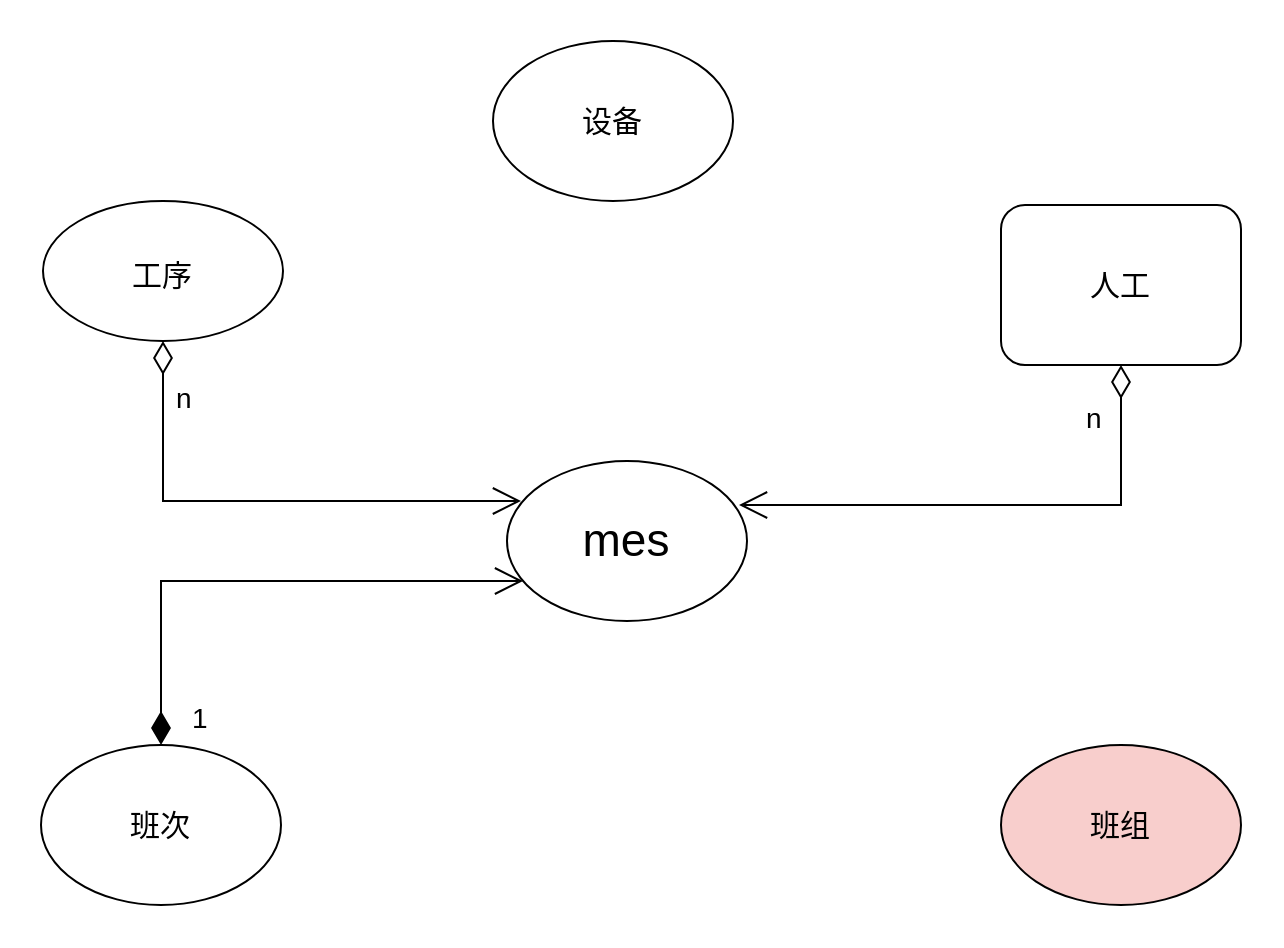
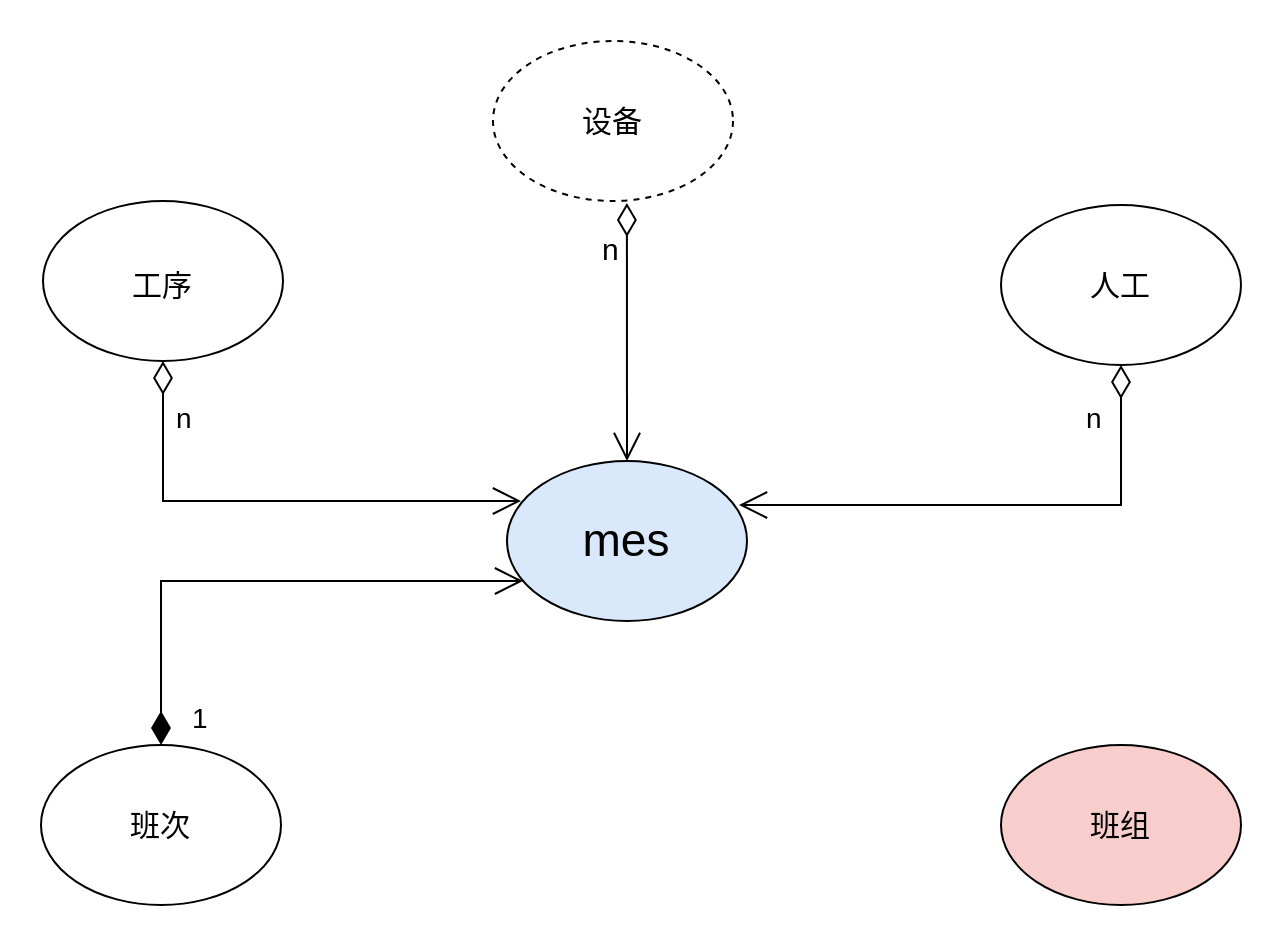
  <mxCell id="0" />
  <mxCell id="1" parent="0" />
- <mxCell id="2" value="&lt;font style=&quot;font-size: 23px;&quot;&gt;mes&lt;/font&gt;" style="ellipse;whiteSpace=wrap;html=1;" parent="1" vertex="1"><mxGeometry x="253" y="230" width="120" height="80" as="geometry" /></mxCell>
- <mxCell id="3" value="&lt;font style=&quot;font-size: 15px;&quot;&gt;工序&lt;/font&gt;" style="ellipse;whiteSpace=wrap;html=1;fontSize=23;" parent="1" vertex="1"><mxGeometry x="21" y="100" width="120" height="70" as="geometry" /></mxCell>
+ <mxCell id="2" value="&lt;font style=&quot;font-size: 23px;&quot;&gt;mes&lt;/font&gt;" style="ellipse;whiteSpace=wrap;html=1;fillColor=#dae8fc;" parent="1" vertex="1"><mxGeometry x="253" y="230" width="120" height="80" as="geometry" /></mxCell>
+ <mxCell id="3" value="&lt;font style=&quot;font-size: 15px;&quot;&gt;工序&lt;/font&gt;" style="ellipse;whiteSpace=wrap;html=1;fontSize=23;" parent="1" vertex="1"><mxGeometry x="21" y="100" width="120" height="80" as="geometry" /></mxCell>
  <mxCell id="4" value="班次" style="ellipse;whiteSpace=wrap;html=1;fontSize=15;" parent="1" vertex="1"><mxGeometry x="20" y="372" width="120" height="80" as="geometry" /></mxCell>
  <mxCell id="5" value="班组" style="ellipse;whiteSpace=wrap;html=1;fontSize=15;fillColor=#f8cecc;" parent="1" vertex="1"><mxGeometry x="500" y="372" width="120" height="80" as="geometry" /></mxCell>
- <mxCell id="6" value="人工" style="whiteSpace=wrap;html=1;fontSize=15;rounded=1;" parent="1" vertex="1"><mxGeometry x="500" y="102" width="120" height="80" as="geometry" /></mxCell>
- <mxCell id="7" value="设备" style="ellipse;whiteSpace=wrap;html=1;fontSize=15;" parent="1" vertex="1"><mxGeometry x="246" y="20" width="120" height="80" as="geometry" /></mxCell>
+ <mxCell id="6" value="人工" style="ellipse;whiteSpace=wrap;html=1;fontSize=15;" parent="1" vertex="1"><mxGeometry x="500" y="102" width="120" height="80" as="geometry" /></mxCell>
+ <mxCell id="7" value="设备" style="ellipse;whiteSpace=wrap;html=1;fontSize=15;dashed=1;" parent="1" vertex="1"><mxGeometry x="246" y="20" width="120" height="80" as="geometry" /></mxCell>
+ <mxCell id="8" value="" style="endArrow=open;html=1;endSize=12;startArrow=diamondThin;startSize=14;startFill=0;edgeStyle=orthogonalEdgeStyle;rounded=0;fontSize=15;exitX=0.558;exitY=1.013;exitDx=0;exitDy=0;exitPerimeter=0;entryX=0.5;entryY=0;entryDx=0;entryDy=0;" parent="1" source="7" target="2" edge="1"><mxGeometry relative="1" as="geometry"><mxPoint x="244" y="210" as="sourcePoint" /><mxPoint x="404" y="210" as="targetPoint" /></mxGeometry></mxCell>
+ <mxCell id="9" value="n" style="edgeLabel;resizable=0;html=1;align=left;verticalAlign=top;fontSize=15;" parent="8" connectable="0" vertex="1"><mxGeometry x="-1" relative="1" as="geometry"><mxPoint x="-14" y="8" as="offset" /></mxGeometry></mxCell>
  <mxCell id="10" value="" style="endArrow=open;html=1;endSize=12;startArrow=diamondThin;startSize=14;startFill=0;edgeStyle=orthogonalEdgeStyle;rounded=0;exitX=0.5;exitY=1;exitDx=0;exitDy=0;entryX=0;entryY=0.5;entryDx=0;entryDy=0;" edge="1" parent="1" source="3"><mxGeometry relative="1" as="geometry"><mxPoint x="112" y="190" as="sourcePoint" /><mxPoint x="260" y="250" as="targetPoint" /><Array as="points"><mxPoint x="81" y="250" /></Array></mxGeometry></mxCell>
  <mxCell id="11" value="&lt;font style=&quot;font-size: 14px;&quot;&gt;n&lt;/font&gt;" style="edgeLabel;resizable=0;html=1;align=left;verticalAlign=top;" connectable="0" vertex="1" parent="10"><mxGeometry x="-1" relative="1" as="geometry"><mxPoint x="5" y="14" as="offset" /></mxGeometry></mxCell>
  <mxCell id="12" value="" style="endArrow=open;html=1;endSize=12;startArrow=diamondThin;startSize=14;startFill=0;edgeStyle=orthogonalEdgeStyle;rounded=0;fontSize=14;exitX=0.5;exitY=1;exitDx=0;exitDy=0;entryX=1;entryY=0.5;entryDx=0;entryDy=0;" edge="1" parent="1" source="6"><mxGeometry relative="1" as="geometry"><mxPoint x="240" y="192" as="sourcePoint" /><mxPoint x="369" y="252" as="targetPoint" /><Array as="points"><mxPoint x="560" y="252" /></Array></mxGeometry></mxCell>
  <mxCell id="13" value="n" style="edgeLabel;resizable=0;html=1;align=left;verticalAlign=top;fontSize=14;" connectable="0" vertex="1" parent="12"><mxGeometry x="-1" relative="1" as="geometry"><mxPoint x="-19" y="12" as="offset" /></mxGeometry></mxCell>
  <mxCell id="14" value="1" style="endArrow=open;html=1;endSize=12;startArrow=diamondThin;startSize=14;startFill=1;edgeStyle=orthogonalEdgeStyle;align=left;verticalAlign=bottom;rounded=0;fontSize=14;exitX=0.5;exitY=0;exitDx=0;exitDy=0;" edge="1" parent="1"><mxGeometry x="-0.985" y="-14" relative="1" as="geometry"><mxPoint x="80" y="372" as="sourcePoint" /><mxPoint x="261.038" y="290" as="targetPoint" /><Array as="points"><mxPoint x="80" y="290" /></Array><mxPoint as="offset" /></mxGeometry></mxCell>
